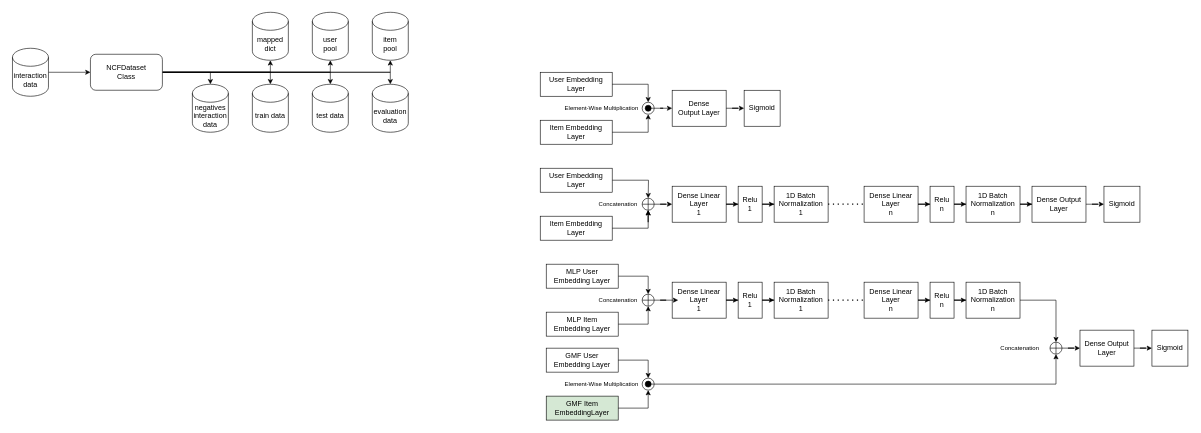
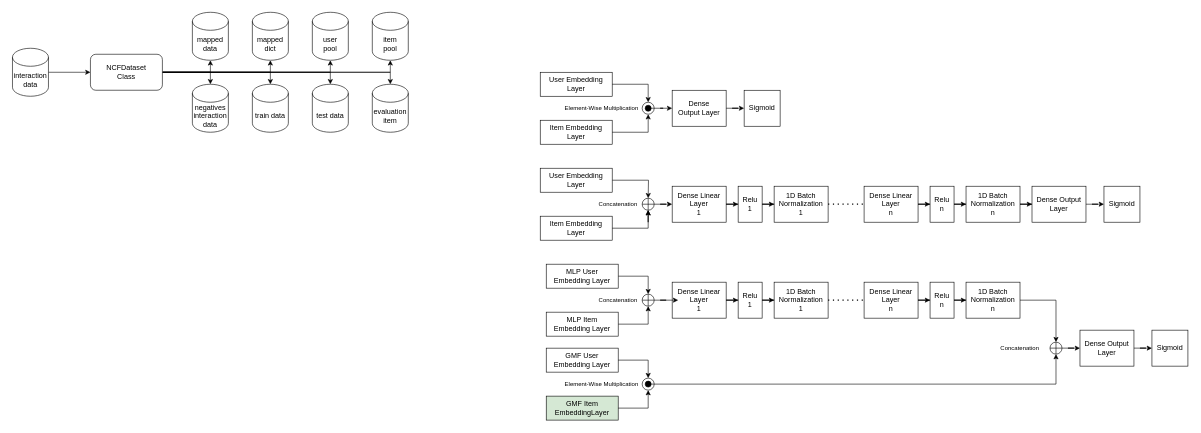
  <mxCell id="0" />
  <mxCell id="1" parent="0" />
+ <mxCell id="2" style="edgeStyle=orthogonalEdgeStyle;rounded=0;orthogonalLoop=1;jettySize=auto;html=1;entryX=0.5;entryY=1;entryDx=0;entryDy=0;entryPerimeter=0;" edge="1" parent="1" source="10" target="15"><mxGeometry relative="1" as="geometry" /></mxCell>
  <mxCell id="3" style="edgeStyle=orthogonalEdgeStyle;rounded=0;orthogonalLoop=1;jettySize=auto;html=1;entryX=0.5;entryY=1;entryDx=0;entryDy=0;entryPerimeter=0;" edge="1" parent="1" source="10" target="16"><mxGeometry relative="1" as="geometry" /></mxCell>
  <mxCell id="4" style="edgeStyle=orthogonalEdgeStyle;rounded=0;orthogonalLoop=1;jettySize=auto;html=1;entryX=0.5;entryY=0;entryDx=0;entryDy=0;entryPerimeter=0;" edge="1" parent="1" source="10" target="13"><mxGeometry relative="1" as="geometry" /></mxCell>
  <mxCell id="5" style="edgeStyle=orthogonalEdgeStyle;rounded=0;orthogonalLoop=1;jettySize=auto;html=1;entryX=0.5;entryY=0;entryDx=0;entryDy=0;entryPerimeter=0;" edge="1" parent="1" source="10" target="18"><mxGeometry relative="1" as="geometry" /></mxCell>
  <mxCell id="6" style="edgeStyle=orthogonalEdgeStyle;rounded=0;orthogonalLoop=1;jettySize=auto;html=1;entryX=0.5;entryY=0;entryDx=0;entryDy=0;entryPerimeter=0;" edge="1" parent="1" source="10" target="14"><mxGeometry relative="1" as="geometry" /></mxCell>
  <mxCell id="7" style="edgeStyle=orthogonalEdgeStyle;rounded=0;orthogonalLoop=1;jettySize=auto;html=1;entryX=0.5;entryY=1;entryDx=0;entryDy=0;entryPerimeter=0;" edge="1" parent="1" source="10" target="19"><mxGeometry relative="1" as="geometry" /></mxCell>
  <mxCell id="8" style="edgeStyle=orthogonalEdgeStyle;rounded=0;orthogonalLoop=1;jettySize=auto;html=1;entryX=0.5;entryY=1;entryDx=0;entryDy=0;entryPerimeter=0;" edge="1" parent="1" source="10" target="20"><mxGeometry relative="1" as="geometry" /></mxCell>
  <mxCell id="9" style="edgeStyle=orthogonalEdgeStyle;rounded=0;orthogonalLoop=1;jettySize=auto;html=1;entryX=0.5;entryY=0;entryDx=0;entryDy=0;entryPerimeter=0;" edge="1" parent="1" source="10" target="17"><mxGeometry relative="1" as="geometry" /></mxCell>
  <mxCell id="10" value="NCFDataset&lt;br&gt;Class" style="rounded=1;whiteSpace=wrap;html=1;" vertex="1" parent="1"><mxGeometry x="150" y="90" width="120" height="60" as="geometry" /></mxCell>
  <mxCell id="11" style="edgeStyle=orthogonalEdgeStyle;rounded=0;orthogonalLoop=1;jettySize=auto;html=1;entryX=0;entryY=0.5;entryDx=0;entryDy=0;" edge="1" parent="1" source="12" target="10"><mxGeometry relative="1" as="geometry" /></mxCell>
  <mxCell id="12" value="interaction&lt;br&gt;data" style="shape=cylinder3;whiteSpace=wrap;html=1;boundedLbl=1;backgroundOutline=1;size=15;" vertex="1" parent="1"><mxGeometry x="20" y="80" width="60" height="80" as="geometry" /></mxCell>
  <mxCell id="13" value="train data" style="shape=cylinder3;whiteSpace=wrap;html=1;boundedLbl=1;backgroundOutline=1;size=15;" vertex="1" parent="1"><mxGeometry x="420" y="140" width="60" height="80" as="geometry" /></mxCell>
- <mxCell id="14" value="evaluation&lt;br&gt;data" style="shape=cylinder3;whiteSpace=wrap;html=1;boundedLbl=1;backgroundOutline=1;size=15;" vertex="1" parent="1"><mxGeometry x="620" y="140" width="60" height="80" as="geometry" /></mxCell>
+ <mxCell id="14" value="evaluation&lt;br&gt;item" style="shape=cylinder3;whiteSpace=wrap;html=1;boundedLbl=1;backgroundOutline=1;size=15;" vertex="1" parent="1"><mxGeometry x="620" y="140" width="60" height="80" as="geometry" /></mxCell>
+ <mxCell id="15" value="mapped&lt;br&gt;data" style="shape=cylinder3;whiteSpace=wrap;html=1;boundedLbl=1;backgroundOutline=1;size=15;" vertex="1" parent="1"><mxGeometry x="320" y="20" width="60" height="80" as="geometry" /></mxCell>
  <mxCell id="16" value="mapped&lt;br&gt;dict" style="shape=cylinder3;whiteSpace=wrap;html=1;boundedLbl=1;backgroundOutline=1;size=15;" vertex="1" parent="1"><mxGeometry x="420" y="20" width="60" height="80" as="geometry" /></mxCell>
  <mxCell id="17" value="negatives&lt;br&gt;interaction&lt;br&gt;data" style="shape=cylinder3;whiteSpace=wrap;html=1;boundedLbl=1;backgroundOutline=1;size=15;" vertex="1" parent="1"><mxGeometry x="320" y="140" width="60" height="80" as="geometry" /></mxCell>
  <mxCell id="18" value="test data" style="shape=cylinder3;whiteSpace=wrap;html=1;boundedLbl=1;backgroundOutline=1;size=15;" vertex="1" parent="1"><mxGeometry x="520" y="140" width="60" height="80" as="geometry" /></mxCell>
  <mxCell id="19" value="user&lt;br&gt;pool" style="shape=cylinder3;whiteSpace=wrap;html=1;boundedLbl=1;backgroundOutline=1;size=15;" vertex="1" parent="1"><mxGeometry x="520" y="20" width="60" height="80" as="geometry" /></mxCell>
  <mxCell id="20" value="item&lt;br&gt;pool" style="shape=cylinder3;whiteSpace=wrap;html=1;boundedLbl=1;backgroundOutline=1;size=15;" vertex="1" parent="1"><mxGeometry x="620" y="20" width="60" height="80" as="geometry" /></mxCell>
  <mxCell id="21" value="" style="group" vertex="1" connectable="0" parent="1"><mxGeometry x="900" y="280" width="1000" height="120" as="geometry" /></mxCell>
  <mxCell id="22" style="edgeStyle=orthogonalEdgeStyle;rounded=0;orthogonalLoop=1;jettySize=auto;html=1;entryX=0.5;entryY=0;entryDx=0;entryDy=0;" edge="1" parent="21" source="23"><mxGeometry relative="1" as="geometry"><mxPoint x="180" y="50" as="targetPoint" /></mxGeometry></mxCell>
  <mxCell id="23" value="User Embedding&lt;br&gt;Layer" style="rounded=0;whiteSpace=wrap;html=1;" vertex="1" parent="21"><mxGeometry width="120" height="40" as="geometry" /></mxCell>
  <mxCell id="24" style="edgeStyle=orthogonalEdgeStyle;rounded=0;orthogonalLoop=1;jettySize=auto;html=1;entryX=0.5;entryY=1;entryDx=0;entryDy=0;" edge="1" parent="21" source="27"><mxGeometry relative="1" as="geometry"><mxPoint x="180" y="70" as="targetPoint" /></mxGeometry></mxCell>
  <mxCell id="25" value="Item Embedding&lt;br&gt;Layer" style="rounded=0;whiteSpace=wrap;html=1;" vertex="1" parent="21"><mxGeometry y="80" width="120" height="40" as="geometry" /></mxCell>
  <mxCell id="26" value="" style="edgeStyle=orthogonalEdgeStyle;rounded=0;orthogonalLoop=1;jettySize=auto;html=1;entryX=0.5;entryY=1;entryDx=0;entryDy=0;" edge="1" parent="21" source="25" target="27"><mxGeometry relative="1" as="geometry"><mxPoint x="120" y="100" as="sourcePoint" /><mxPoint x="180" y="70" as="targetPoint" /></mxGeometry></mxCell>
  <mxCell id="27" value="" style="verticalLabelPosition=bottom;verticalAlign=top;html=1;shape=mxgraph.flowchart.summing_function;" vertex="1" parent="21"><mxGeometry x="170" y="50" width="20" height="20" as="geometry" /></mxCell>
  <mxCell id="28" value="&lt;font style=&quot;font-size: 10px;&quot;&gt;Concatenation&lt;/font&gt;" style="text;html=1;strokeColor=none;fillColor=none;align=center;verticalAlign=middle;whiteSpace=wrap;rounded=0;" vertex="1" parent="21"><mxGeometry x="90" y="45" width="80" height="30" as="geometry" /></mxCell>
  <mxCell id="29" value="Dense Linear Layer&lt;br&gt;1" style="rounded=0;whiteSpace=wrap;html=1;" vertex="1" parent="21"><mxGeometry x="220" y="30" width="90" height="60" as="geometry" /></mxCell>
  <mxCell id="30" style="edgeStyle=orthogonalEdgeStyle;rounded=0;orthogonalLoop=1;jettySize=auto;html=1;" edge="1" parent="21" source="27" target="29"><mxGeometry relative="1" as="geometry" /></mxCell>
  <mxCell id="31" value="Relu&lt;br&gt;1" style="rounded=0;whiteSpace=wrap;html=1;" vertex="1" parent="21"><mxGeometry x="330" y="30" width="40" height="60" as="geometry" /></mxCell>
  <mxCell id="32" style="edgeStyle=orthogonalEdgeStyle;rounded=0;orthogonalLoop=1;jettySize=auto;html=1;" edge="1" parent="21" source="29" target="31"><mxGeometry relative="1" as="geometry" /></mxCell>
  <mxCell id="33" value="1D Batch Normalization&lt;br&gt;1" style="rounded=0;whiteSpace=wrap;html=1;" vertex="1" parent="21"><mxGeometry x="390" y="30" width="90" height="60" as="geometry" /></mxCell>
  <mxCell id="34" style="edgeStyle=orthogonalEdgeStyle;rounded=0;orthogonalLoop=1;jettySize=auto;html=1;" edge="1" parent="21" source="31" target="33"><mxGeometry relative="1" as="geometry" /></mxCell>
  <mxCell id="35" value="Dense Linear Layer&lt;br&gt;n" style="rounded=0;whiteSpace=wrap;html=1;" vertex="1" parent="21"><mxGeometry x="540" y="30" width="90" height="60" as="geometry" /></mxCell>
  <mxCell id="36" value="Relu&lt;br&gt;n" style="rounded=0;whiteSpace=wrap;html=1;" vertex="1" parent="21"><mxGeometry x="650" y="30" width="40" height="60" as="geometry" /></mxCell>
  <mxCell id="37" style="edgeStyle=orthogonalEdgeStyle;rounded=0;orthogonalLoop=1;jettySize=auto;html=1;" edge="1" parent="21" source="35" target="36"><mxGeometry relative="1" as="geometry" /></mxCell>
  <mxCell id="38" value="1D Batch Normalization&lt;br&gt;n" style="rounded=0;whiteSpace=wrap;html=1;" vertex="1" parent="21"><mxGeometry x="710" y="30" width="90" height="60" as="geometry" /></mxCell>
  <mxCell id="39" style="edgeStyle=orthogonalEdgeStyle;rounded=0;orthogonalLoop=1;jettySize=auto;html=1;entryX=0;entryY=0.5;entryDx=0;entryDy=0;" edge="1" parent="21" source="36" target="38"><mxGeometry relative="1" as="geometry" /></mxCell>
  <mxCell id="40" value="Dense Output Layer" style="rounded=0;whiteSpace=wrap;html=1;" vertex="1" parent="21"><mxGeometry x="820" y="30" width="90" height="60" as="geometry" /></mxCell>
  <mxCell id="41" style="edgeStyle=orthogonalEdgeStyle;rounded=0;orthogonalLoop=1;jettySize=auto;html=1;entryX=0;entryY=0.5;entryDx=0;entryDy=0;" edge="1" parent="21" source="38" target="40"><mxGeometry relative="1" as="geometry" /></mxCell>
  <mxCell id="42" value="Sigmoid" style="rounded=0;whiteSpace=wrap;html=1;" vertex="1" parent="21"><mxGeometry x="940" y="30" width="60" height="60" as="geometry" /></mxCell>
  <mxCell id="43" style="edgeStyle=orthogonalEdgeStyle;rounded=0;orthogonalLoop=1;jettySize=auto;html=1;entryX=0;entryY=0.5;entryDx=0;entryDy=0;" edge="1" parent="21" source="40" target="42"><mxGeometry relative="1" as="geometry" /></mxCell>
  <mxCell id="44" value="" style="endArrow=none;dashed=1;html=1;dashPattern=1 3;strokeWidth=2;rounded=0;entryX=0;entryY=0.5;entryDx=0;entryDy=0;exitX=1;exitY=0.5;exitDx=0;exitDy=0;" edge="1" parent="21" source="33" target="35"><mxGeometry width="50" height="50" relative="1" as="geometry"><mxPoint x="450" y="90" as="sourcePoint" /><mxPoint x="500" y="40" as="targetPoint" /></mxGeometry></mxCell>
  <mxCell id="45" value="" style="group" vertex="1" connectable="0" parent="1"><mxGeometry x="900" y="120" width="400" height="120" as="geometry" /></mxCell>
  <mxCell id="46" value="User Embedding&lt;br&gt;Layer" style="rounded=0;whiteSpace=wrap;html=1;" vertex="1" parent="45"><mxGeometry width="120" height="40" as="geometry" /></mxCell>
  <mxCell id="47" value="Item Embedding&lt;br&gt;Layer" style="rounded=0;whiteSpace=wrap;html=1;" vertex="1" parent="45"><mxGeometry y="80" width="120" height="40" as="geometry" /></mxCell>
  <mxCell id="48" value="Dense &lt;br&gt;Output Layer" style="rounded=0;whiteSpace=wrap;html=1;" vertex="1" parent="45"><mxGeometry x="220" y="30" width="90" height="60" as="geometry" /></mxCell>
  <mxCell id="49" value="Sigmoid" style="rounded=0;whiteSpace=wrap;html=1;" vertex="1" parent="45"><mxGeometry x="340" y="30" width="60" height="60" as="geometry" /></mxCell>
  <mxCell id="50" style="edgeStyle=orthogonalEdgeStyle;rounded=0;orthogonalLoop=1;jettySize=auto;html=1;entryX=0;entryY=0.5;entryDx=0;entryDy=0;" edge="1" parent="45" source="48" target="49"><mxGeometry relative="1" as="geometry" /></mxCell>
  <mxCell id="51" value="" style="ellipse;whiteSpace=wrap;html=1;aspect=fixed;" vertex="1" parent="45"><mxGeometry x="170" y="50" width="20" height="20" as="geometry" /></mxCell>
  <mxCell id="52" style="edgeStyle=orthogonalEdgeStyle;rounded=0;orthogonalLoop=1;jettySize=auto;html=1;entryX=0.5;entryY=0;entryDx=0;entryDy=0;" edge="1" parent="45" source="46" target="51"><mxGeometry relative="1" as="geometry" /></mxCell>
  <mxCell id="53" style="edgeStyle=orthogonalEdgeStyle;rounded=0;orthogonalLoop=1;jettySize=auto;html=1;entryX=0.5;entryY=1;entryDx=0;entryDy=0;" edge="1" parent="45" source="47" target="51"><mxGeometry relative="1" as="geometry" /></mxCell>
  <mxCell id="54" style="edgeStyle=orthogonalEdgeStyle;rounded=0;orthogonalLoop=1;jettySize=auto;html=1;entryX=0;entryY=0.5;entryDx=0;entryDy=0;" edge="1" parent="45" source="55" target="48"><mxGeometry relative="1" as="geometry" /></mxCell>
  <mxCell id="55" value="" style="ellipse;whiteSpace=wrap;html=1;aspect=fixed;fillColor=#000000;" vertex="1" parent="45"><mxGeometry x="175" y="55" width="10" height="10" as="geometry" /></mxCell>
  <mxCell id="56" value="&lt;font style=&quot;font-size: 10px;&quot;&gt;Element-Wise Multiplication&lt;/font&gt;" style="text;html=1;strokeColor=none;fillColor=none;align=center;verticalAlign=middle;whiteSpace=wrap;rounded=0;" vertex="1" parent="45"><mxGeometry x="20" y="45" width="165" height="30" as="geometry" /></mxCell>
  <mxCell id="57" value="" style="group" vertex="1" connectable="0" parent="1"><mxGeometry x="910" y="440" width="1070" height="260" as="geometry" /></mxCell>
  <mxCell id="58" value="GMF User Embedding Layer" style="rounded=0;whiteSpace=wrap;html=1;" vertex="1" parent="57"><mxGeometry y="140" width="120" height="40" as="geometry" /></mxCell>
  <mxCell id="59" value="GMF Item &lt;br&gt;EmbeddingLayer" style="rounded=0;whiteSpace=wrap;html=1;fillColor=#d5e8d4;" vertex="1" parent="57"><mxGeometry y="220" width="120" height="40" as="geometry" /></mxCell>
  <mxCell id="60" value="" style="verticalLabelPosition=bottom;verticalAlign=top;html=1;shape=mxgraph.flowchart.summing_function;" vertex="1" parent="57"><mxGeometry x="160" y="50" width="20" height="20" as="geometry" /></mxCell>
  <mxCell id="61" value="" style="ellipse;whiteSpace=wrap;html=1;aspect=fixed;" vertex="1" parent="57"><mxGeometry x="160" y="190" width="20" height="20" as="geometry" /></mxCell>
  <mxCell id="62" style="edgeStyle=orthogonalEdgeStyle;rounded=0;orthogonalLoop=1;jettySize=auto;html=1;entryX=0.5;entryY=0;entryDx=0;entryDy=0;" edge="1" parent="57" source="58" target="61"><mxGeometry relative="1" as="geometry" /></mxCell>
  <mxCell id="63" style="edgeStyle=orthogonalEdgeStyle;rounded=0;orthogonalLoop=1;jettySize=auto;html=1;entryX=0.5;entryY=1;entryDx=0;entryDy=0;" edge="1" parent="57" source="59" target="61"><mxGeometry relative="1" as="geometry" /></mxCell>
  <mxCell id="64" value="" style="ellipse;whiteSpace=wrap;html=1;aspect=fixed;fillColor=#000000;" vertex="1" parent="57"><mxGeometry x="165" y="195" width="10" height="10" as="geometry" /></mxCell>
  <mxCell id="65" value="Dense Linear Layer&lt;br&gt;1" style="rounded=0;whiteSpace=wrap;html=1;" vertex="1" parent="57"><mxGeometry x="210" y="30" width="90" height="60" as="geometry" /></mxCell>
  <mxCell id="66" style="edgeStyle=orthogonalEdgeStyle;rounded=0;orthogonalLoop=1;jettySize=auto;html=1;entryX=0.111;entryY=0.5;entryDx=0;entryDy=0;entryPerimeter=0;" edge="1" parent="57" source="60" target="65"><mxGeometry relative="1" as="geometry" /></mxCell>
  <mxCell id="67" value="Relu&lt;br&gt;1" style="rounded=0;whiteSpace=wrap;html=1;" vertex="1" parent="57"><mxGeometry x="320" y="30" width="40" height="60" as="geometry" /></mxCell>
  <mxCell id="68" style="edgeStyle=orthogonalEdgeStyle;rounded=0;orthogonalLoop=1;jettySize=auto;html=1;" edge="1" parent="57" source="65" target="67"><mxGeometry relative="1" as="geometry" /></mxCell>
  <mxCell id="69" value="1D Batch Normalization&lt;br&gt;1" style="rounded=0;whiteSpace=wrap;html=1;" vertex="1" parent="57"><mxGeometry x="380" y="30" width="90" height="60" as="geometry" /></mxCell>
  <mxCell id="70" style="edgeStyle=orthogonalEdgeStyle;rounded=0;orthogonalLoop=1;jettySize=auto;html=1;" edge="1" parent="57" source="67" target="69"><mxGeometry relative="1" as="geometry" /></mxCell>
  <mxCell id="71" value="Dense Linear Layer&lt;br&gt;n" style="rounded=0;whiteSpace=wrap;html=1;" vertex="1" parent="57"><mxGeometry x="530" y="30" width="90" height="60" as="geometry" /></mxCell>
  <mxCell id="72" value="Relu&lt;br&gt;n" style="rounded=0;whiteSpace=wrap;html=1;" vertex="1" parent="57"><mxGeometry x="640" y="30" width="40" height="60" as="geometry" /></mxCell>
  <mxCell id="73" style="edgeStyle=orthogonalEdgeStyle;rounded=0;orthogonalLoop=1;jettySize=auto;html=1;" edge="1" parent="57" source="71" target="72"><mxGeometry relative="1" as="geometry" /></mxCell>
  <mxCell id="74" value="1D Batch Normalization&lt;br&gt;n" style="rounded=0;whiteSpace=wrap;html=1;" vertex="1" parent="57"><mxGeometry x="700" y="30" width="90" height="60" as="geometry" /></mxCell>
  <mxCell id="75" style="edgeStyle=orthogonalEdgeStyle;rounded=0;orthogonalLoop=1;jettySize=auto;html=1;entryX=0;entryY=0.5;entryDx=0;entryDy=0;" edge="1" parent="57" source="72" target="74"><mxGeometry relative="1" as="geometry" /></mxCell>
  <mxCell id="76" value="" style="endArrow=none;dashed=1;html=1;dashPattern=1 3;strokeWidth=2;rounded=0;entryX=0;entryY=0.5;entryDx=0;entryDy=0;exitX=1;exitY=0.5;exitDx=0;exitDy=0;" edge="1" parent="57" source="69" target="71"><mxGeometry width="50" height="50" relative="1" as="geometry"><mxPoint x="440" y="90" as="sourcePoint" /><mxPoint x="490" y="40" as="targetPoint" /></mxGeometry></mxCell>
  <mxCell id="77" value="Dense Output Layer" style="rounded=0;whiteSpace=wrap;html=1;" vertex="1" parent="57"><mxGeometry x="890" y="110" width="90" height="60" as="geometry" /></mxCell>
  <mxCell id="78" style="edgeStyle=orthogonalEdgeStyle;rounded=0;orthogonalLoop=1;jettySize=auto;html=1;" edge="1" parent="57" source="79" target="77"><mxGeometry relative="1" as="geometry" /></mxCell>
  <mxCell id="79" value="" style="verticalLabelPosition=bottom;verticalAlign=top;html=1;shape=mxgraph.flowchart.summing_function;" vertex="1" parent="57"><mxGeometry x="840" y="130" width="20" height="20" as="geometry" /></mxCell>
  <mxCell id="80" style="edgeStyle=orthogonalEdgeStyle;rounded=0;orthogonalLoop=1;jettySize=auto;html=1;entryX=0.5;entryY=1;entryDx=0;entryDy=0;entryPerimeter=0;" edge="1" parent="57" source="64" target="79"><mxGeometry relative="1" as="geometry" /></mxCell>
  <mxCell id="81" style="edgeStyle=orthogonalEdgeStyle;rounded=0;orthogonalLoop=1;jettySize=auto;html=1;entryX=0.5;entryY=0;entryDx=0;entryDy=0;entryPerimeter=0;" edge="1" parent="57" source="74" target="79"><mxGeometry relative="1" as="geometry" /></mxCell>
  <mxCell id="82" value="Sigmoid" style="rounded=0;whiteSpace=wrap;html=1;" vertex="1" parent="57"><mxGeometry x="1010" y="110" width="60" height="60" as="geometry" /></mxCell>
  <mxCell id="83" style="edgeStyle=orthogonalEdgeStyle;rounded=0;orthogonalLoop=1;jettySize=auto;html=1;entryX=0.5;entryY=0;entryDx=0;entryDy=0;entryPerimeter=0;" edge="1" parent="57" source="84" target="60"><mxGeometry relative="1" as="geometry" /></mxCell>
  <mxCell id="84" value="MLP User &lt;br&gt;Embedding Layer" style="rounded=0;whiteSpace=wrap;html=1;" vertex="1" parent="57"><mxGeometry width="120" height="40" as="geometry" /></mxCell>
  <mxCell id="85" style="edgeStyle=orthogonalEdgeStyle;rounded=0;orthogonalLoop=1;jettySize=auto;html=1;entryX=0.5;entryY=1;entryDx=0;entryDy=0;entryPerimeter=0;" edge="1" parent="57" source="86" target="60"><mxGeometry relative="1" as="geometry" /></mxCell>
  <mxCell id="86" value="MLP Item&lt;br&gt;Embedding Layer" style="rounded=0;whiteSpace=wrap;html=1;" vertex="1" parent="57"><mxGeometry y="80" width="120" height="40" as="geometry" /></mxCell>
  <mxCell id="87" value="&lt;font style=&quot;font-size: 10px;&quot;&gt;Concatenation&lt;/font&gt;" style="text;html=1;strokeColor=none;fillColor=none;align=center;verticalAlign=middle;whiteSpace=wrap;rounded=0;" vertex="1" parent="57"><mxGeometry x="80" y="45" width="80" height="30" as="geometry" /></mxCell>
  <mxCell id="88" value="&lt;font style=&quot;font-size: 10px;&quot;&gt;Element-Wise Multiplication&lt;/font&gt;" style="text;html=1;strokeColor=none;fillColor=none;align=center;verticalAlign=middle;whiteSpace=wrap;rounded=0;" vertex="1" parent="57"><mxGeometry x="10" y="185" width="165" height="30" as="geometry" /></mxCell>
  <mxCell id="89" value="&lt;font style=&quot;font-size: 10px;&quot;&gt;Concatenation&lt;/font&gt;" style="text;html=1;strokeColor=none;fillColor=none;align=center;verticalAlign=middle;whiteSpace=wrap;rounded=0;" vertex="1" parent="57"><mxGeometry x="750" y="125" width="80" height="30" as="geometry" /></mxCell>
  <mxCell id="90" style="edgeStyle=orthogonalEdgeStyle;rounded=0;orthogonalLoop=1;jettySize=auto;html=1;entryX=0;entryY=0.5;entryDx=0;entryDy=0;" edge="1" parent="57" source="77" target="82"><mxGeometry relative="1" as="geometry" /></mxCell>
